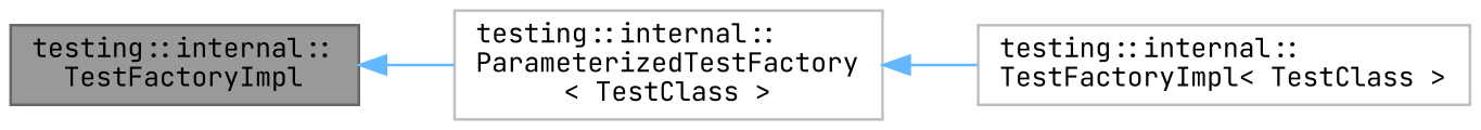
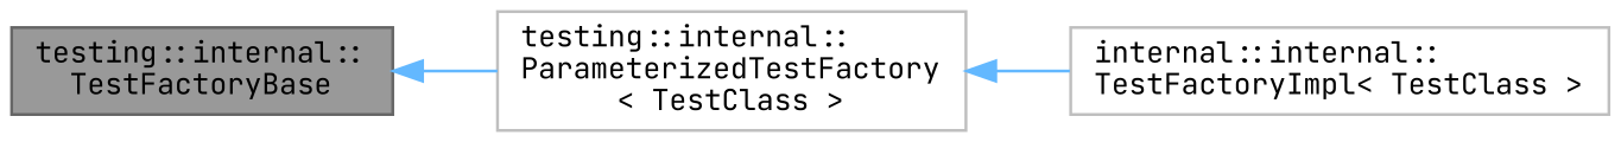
  digraph {
    fontname="JetBrains Mono"
    rankdir=LR
    node [color=grey75 fillcolor=white fontname="JetBrains Mono" fontsize=10 shape=box style=filled]
    edge [color=steelblue1 dir=back fontname="JetBrains Mono" fontsize=10 labelfontname=Helvetica labelfontsize=10 style=solid]
-   n1 [color=gray40 fillcolor=grey60 fontcolor=black height=0.2 label="testing::internal::\lTestFactoryImpl" width=0.4]
+   n1 [color=gray40 fillcolor=grey60 fontcolor=black height=0.2 label="testing::internal::\lTestFactoryBase" width=0.4]
    n2 [height=0.2 label="testing::internal::\lParameterizedTestFactory\l\< TestClass \>" width=0.4]
-   n3 [height=0.2 label="testing::internal::\lTestFactoryImpl\< TestClass \>" width=0.4]
+   n3 [height=0.2 label="internal::internal::\lTestFactoryImpl\< TestClass \>" width=0.4]
    n1 -> n2
    n2 -> n3
  }
